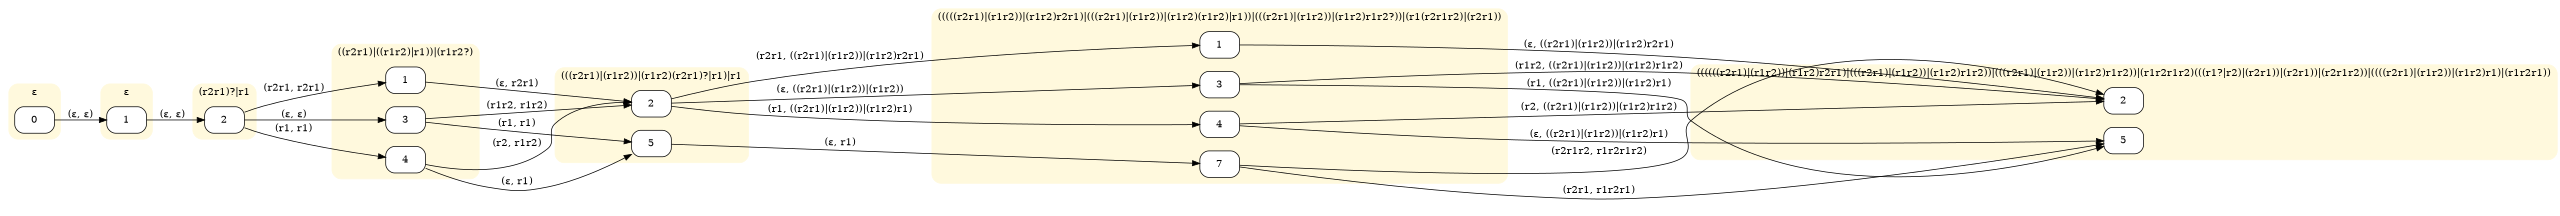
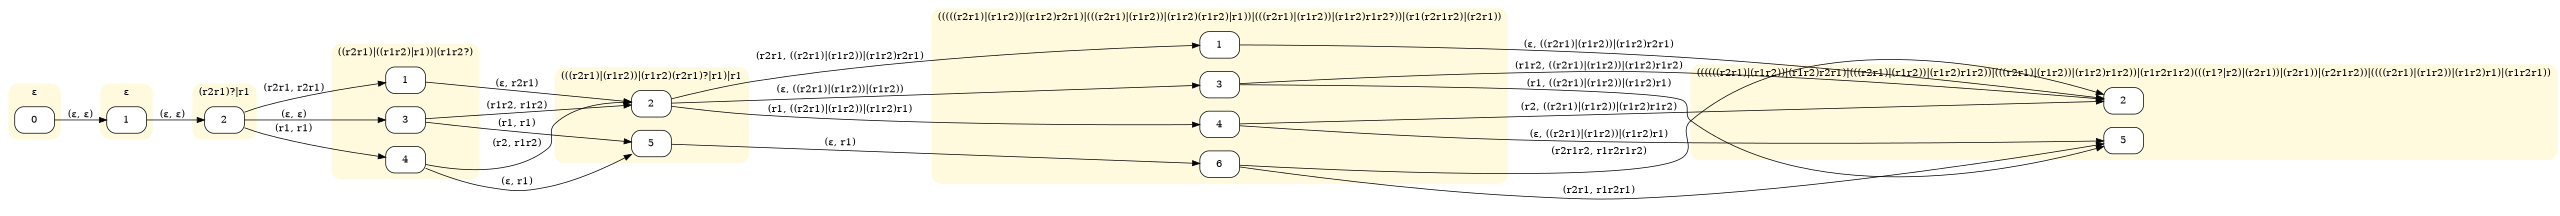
  digraph {
    rankdir=LR
    node [fillcolor="#FFFFFF" shape=box style="rounded,filled"]
    n1 [label=0]
    n2 [label=1]
    n3 [label=2]
    n4 [label=1]
    n5 [label=3]
    n6 [label=4]
    n7 [label=2]
    n8 [label=5]
    n9 [label=1]
    n10 [label=3]
    n11 [label=4]
-   n12 [label=7]
+   n12 [label=6]
    n13 [label=2]
    n14 [label=5]
    subgraph cluster_1 {
      color="#FFF9DD"
      label="ε"
      style="rounded,filled"
      n1
    }
    subgraph cluster_2 {
      color="#FFF9DD"
      label="ε"
      style="rounded,filled"
      n2
    }
    subgraph cluster_3 {
      color="#FFF9DD"
      label="(r2r1)?|r1"
      style="rounded,filled"
      n3
    }
    subgraph cluster_4 {
      color="#FFF9DD"
      label="((r2r1)|((r1r2)|r1))|(r1r2?)"
      style="rounded,filled"
      n4
      n5
      n6
    }
    subgraph cluster_5 {
      color="#FFF9DD"
      label="(((r2r1)|(r1r2))|(r1r2)(r2r1)?|r1)|r1"
      style="rounded,filled"
      n7
      n8
    }
    subgraph cluster_6 {
      color="#FFF9DD"
      label="(((((r2r1)|(r1r2))|(r1r2)r2r1)|(((r2r1)|(r1r2))|(r1r2)(r1r2)|r1))|(((r2r1)|(r1r2))|(r1r2)r1r2?))|(r1(r2r1r2)|(r2r1))"
      style="rounded,filled"
      n9
      n10
      n11
      n12
    }
    subgraph cluster_7 {
      color="#FFF9DD"
      label="((((((r2r1)|(r1r2))|(r1r2)r2r1)|(((r2r1)|(r1r2))|(r1r2)r1r2))|(((r2r1)|(r1r2))|(r1r2)r1r2))|(r1r2r1r2)(((r1?|r2)|(r2r1))|(r2r1))|(r2r1r2))|((((r2r1)|(r1r2))|(r1r2)r1)|(r1r2r1))"
      style="rounded,filled"
      n13
      n14
    }
    n1 -> n2 [label="(ε, ε)"]
    n2 -> n3 [label="(ε, ε)"]
    n3 -> n4 [label="(r2r1, r2r1)"]
    n3 -> n5 [label="(ε, ε)"]
    n3 -> n6 [label="(r1, r1)"]
    n4 -> n7 [label="(ε, r2r1)"]
    n5 -> n7 [label="(r1r2, r1r2)"]
    n5 -> n8 [label="(r1, r1)"]
    n6 -> n7 [label="(r2, r1r2)"]
    n6 -> n8 [label="(ε, r1)"]
    n7 -> n9 [label="(r2r1, ((r2r1)|(r1r2))|(r1r2)r2r1)"]
    n7 -> n10 [label="(ε, ((r2r1)|(r1r2))|(r1r2))"]
    n7 -> n11 [label="(r1, ((r2r1)|(r1r2))|(r1r2)r1)"]
    n8 -> n12 [label="(ε, r1)"]
    n9 -> n13 [label="(ε, ((r2r1)|(r1r2))|(r1r2)r2r1)"]
    n10 -> n13 [label="(r1r2, ((r2r1)|(r1r2))|(r1r2)r1r2)"]
    n10 -> n14 [label="(r1, ((r2r1)|(r1r2))|(r1r2)r1)"]
    n11 -> n13 [label="(r2, ((r2r1)|(r1r2))|(r1r2)r1r2)"]
    n11 -> n14 [label="(ε, ((r2r1)|(r1r2))|(r1r2)r1)"]
    n12 -> n13 [label="(r2r1r2, r1r2r1r2)"]
    n12 -> n14 [label="(r2r1, r1r2r1)"]
  }
